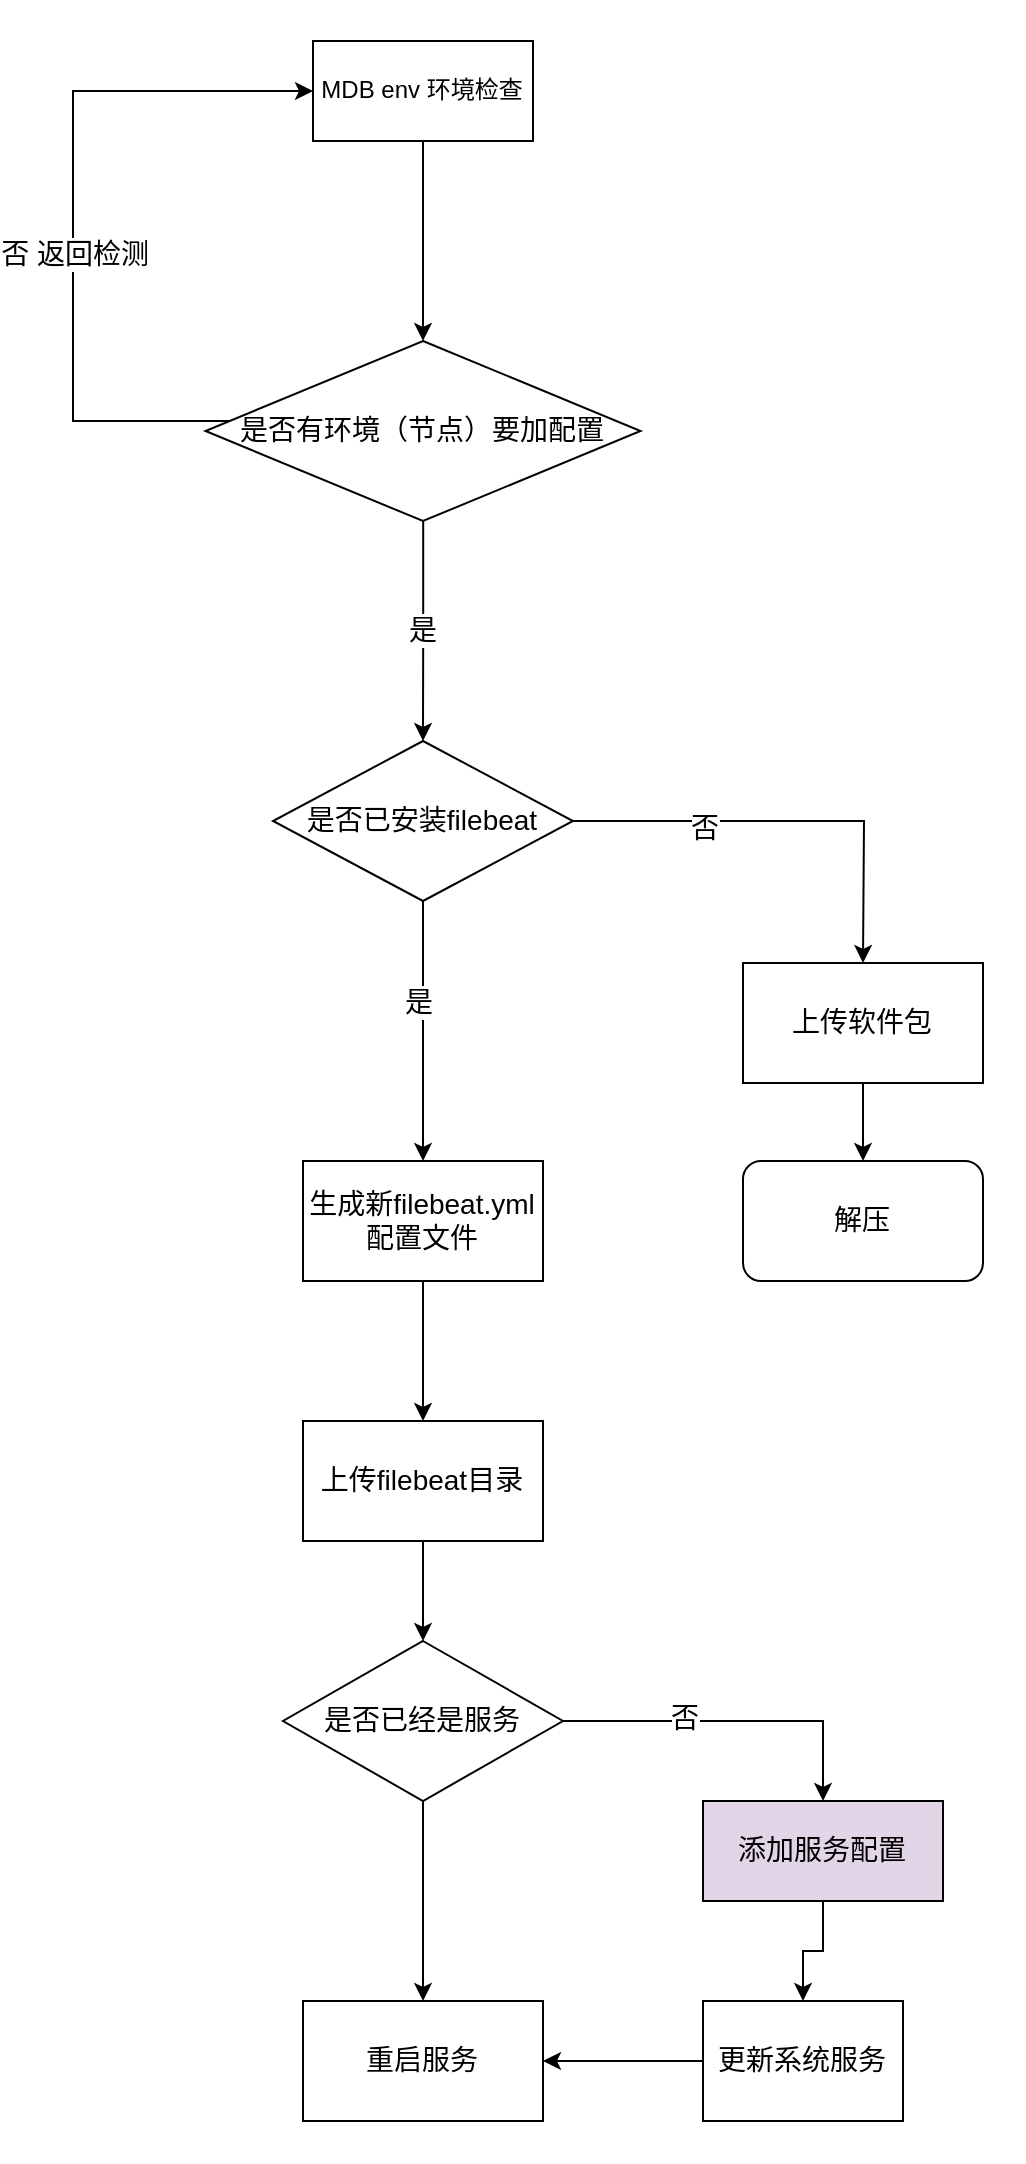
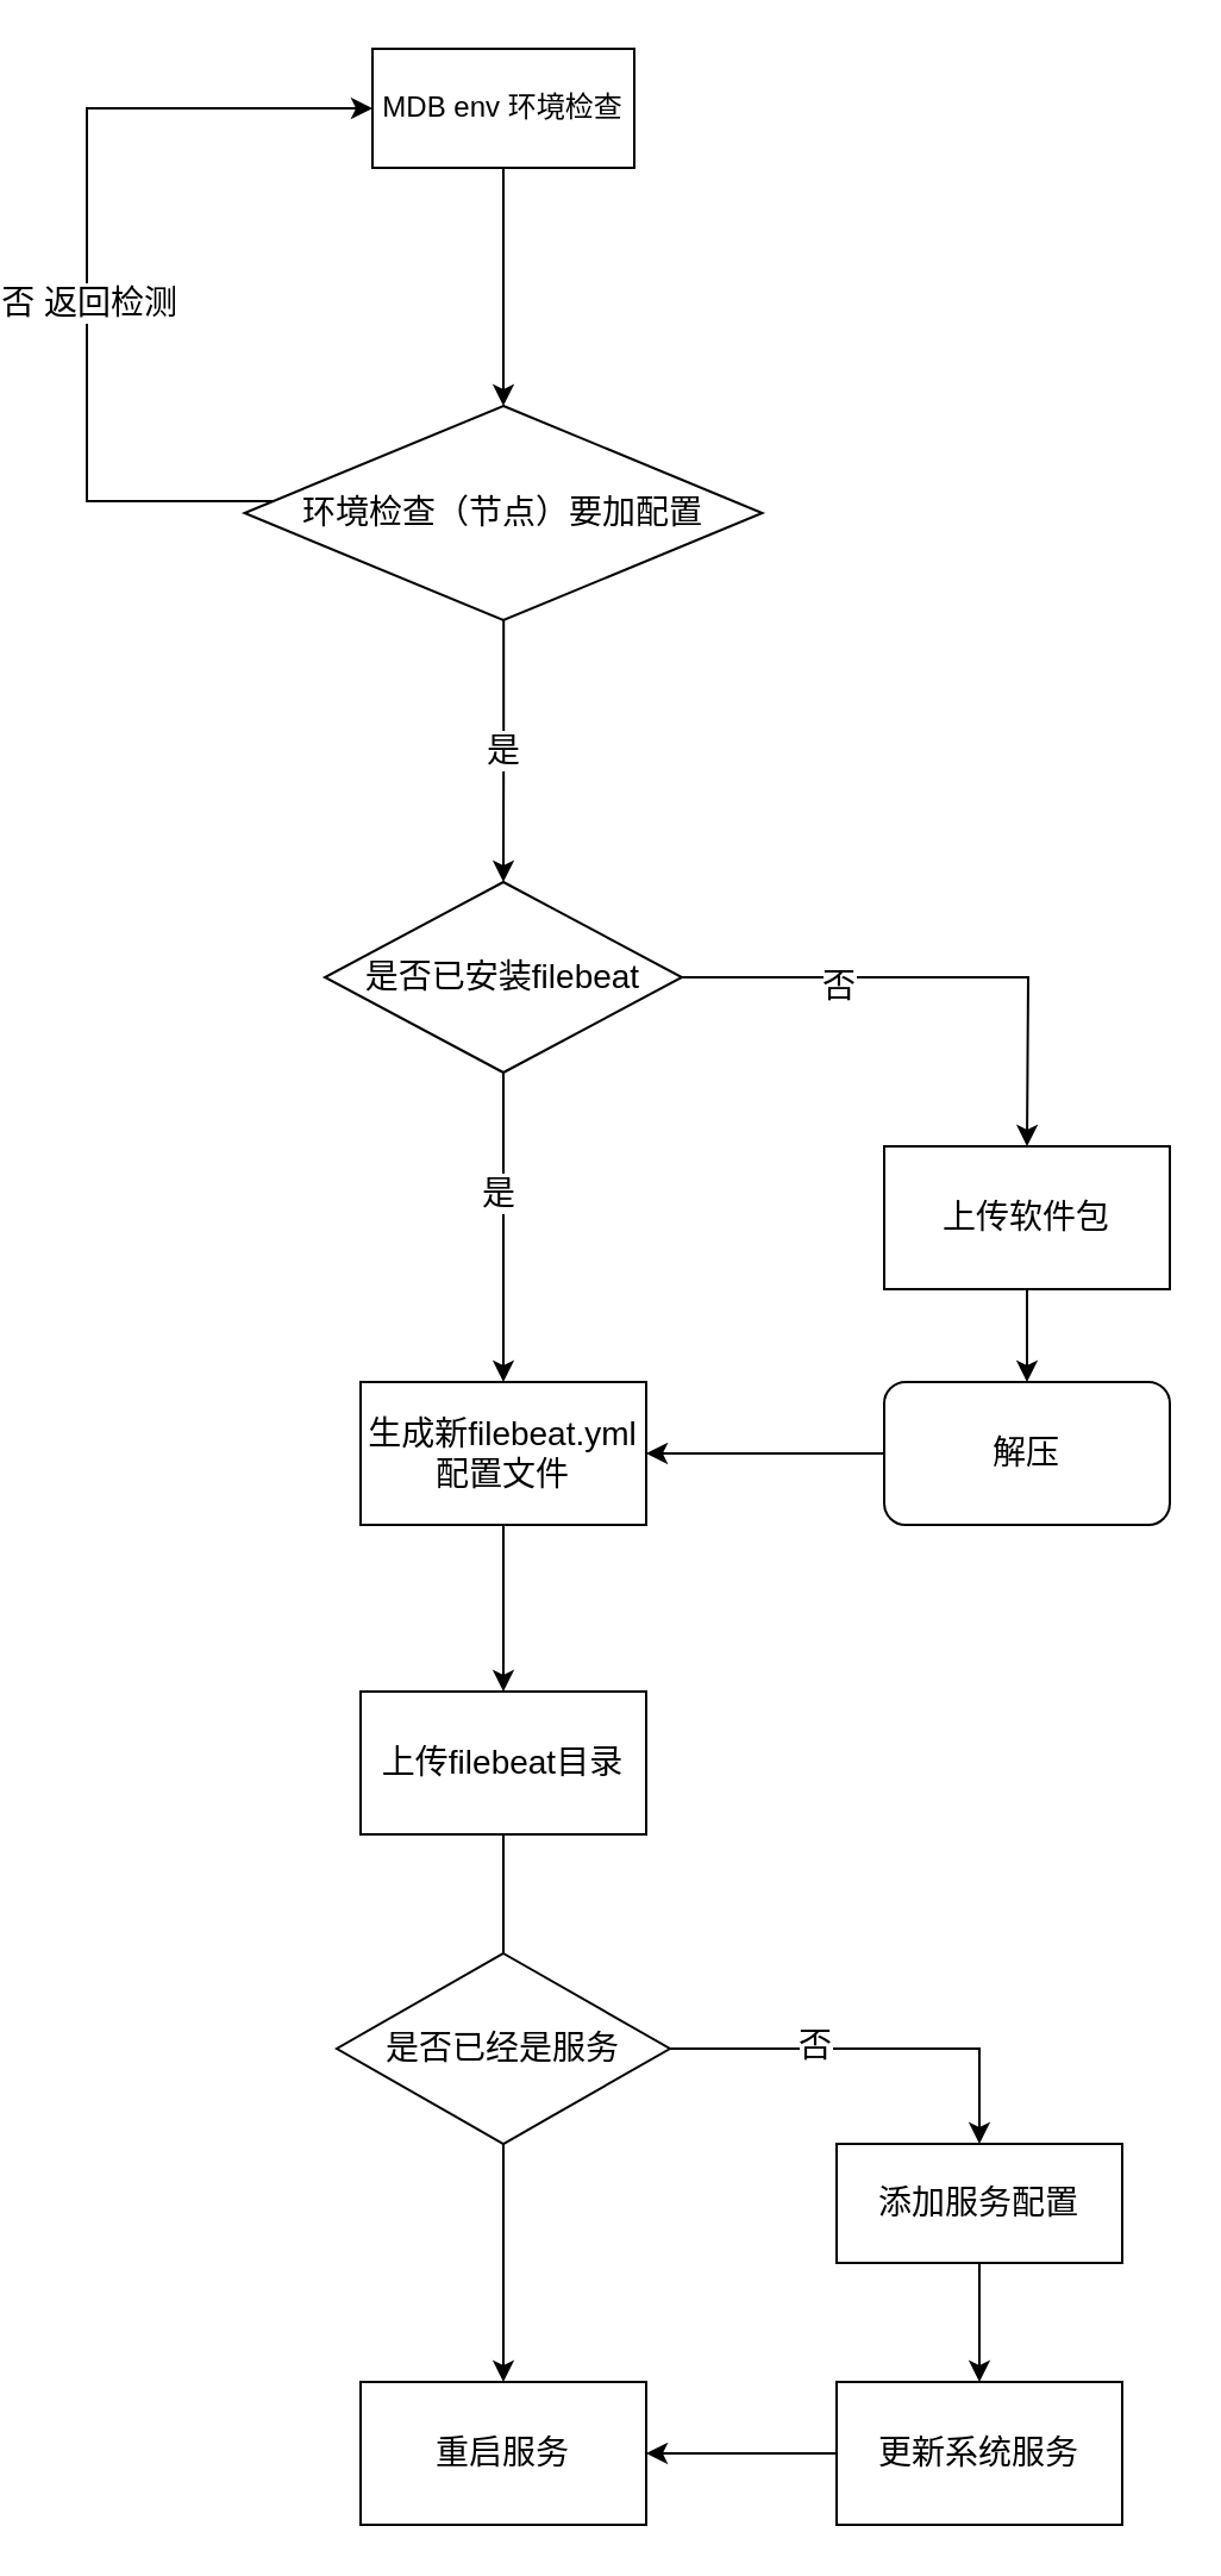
  <mxCell id="0" />
  <mxCell id="1" parent="0" />
  <mxCell id="2" style="edgeStyle=orthogonalEdgeStyle;rounded=0;orthogonalLoop=1;jettySize=auto;html=1;entryX=0.5;entryY=0;entryDx=0;entryDy=0;fontSize=14;" parent="1" source="3" target="29" edge="1"><mxGeometry relative="1" as="geometry" /></mxCell>
  <mxCell id="3" value="MDB env 环境检查" style="rounded=0;whiteSpace=wrap;html=1;" parent="1" vertex="1"><mxGeometry x="140" y="20" width="110" height="50" as="geometry" /></mxCell>
  <mxCell id="4" style="edgeStyle=orthogonalEdgeStyle;rounded=0;orthogonalLoop=1;jettySize=auto;html=1;fontSize=14;" parent="1" source="8" edge="1"><mxGeometry relative="1" as="geometry"><mxPoint x="415" y="481" as="targetPoint" /><mxPoint x="340" y="411" as="sourcePoint" /></mxGeometry></mxCell>
  <mxCell id="5" value="否" style="edgeLabel;html=1;align=center;verticalAlign=middle;resizable=0;points=[];fontSize=14;" parent="4" vertex="1" connectable="0"><mxGeometry x="-0.402" y="-3" relative="1" as="geometry"><mxPoint as="offset" /></mxGeometry></mxCell>
  <mxCell id="6" style="edgeStyle=orthogonalEdgeStyle;rounded=0;orthogonalLoop=1;jettySize=auto;html=1;fontSize=14;" parent="1" source="8" target="12" edge="1"><mxGeometry relative="1" as="geometry" /></mxCell>
  <mxCell id="7" value="是" style="edgeLabel;html=1;align=center;verticalAlign=middle;resizable=0;points=[];fontSize=14;" parent="6" vertex="1" connectable="0"><mxGeometry x="-0.229" y="-3" relative="1" as="geometry"><mxPoint as="offset" /></mxGeometry></mxCell>
  <mxCell id="8" value="是否已安装filebeat" style="rhombus;whiteSpace=wrap;html=1;fontSize=14;" parent="1" vertex="1"><mxGeometry x="120" y="370" width="150" height="80" as="geometry" /></mxCell>
  <mxCell id="9" style="edgeStyle=orthogonalEdgeStyle;rounded=0;orthogonalLoop=1;jettySize=auto;html=1;fontSize=14;" parent="1" source="10" target="16" edge="1"><mxGeometry relative="1" as="geometry" /></mxCell>
  <mxCell id="10" value="上传软件包" style="rounded=0;whiteSpace=wrap;html=1;fontSize=14;" parent="1" vertex="1"><mxGeometry x="355" y="481" width="120" height="60" as="geometry" /></mxCell>
  <mxCell id="11" style="edgeStyle=orthogonalEdgeStyle;rounded=0;orthogonalLoop=1;jettySize=auto;html=1;fontSize=14;" parent="1" source="12" target="14" edge="1"><mxGeometry relative="1" as="geometry" /></mxCell>
  <mxCell id="12" value="生成新filebeat.yml配置文件" style="rounded=0;whiteSpace=wrap;html=1;fontSize=14;" parent="1" vertex="1"><mxGeometry x="135" y="580" width="120" height="60" as="geometry" /></mxCell>
- <mxCell id="13" style="edgeStyle=orthogonalEdgeStyle;rounded=0;orthogonalLoop=1;jettySize=auto;html=1;fontSize=14;" parent="1" source="14" target="20" edge="1"><mxGeometry relative="1" as="geometry" /></mxCell>
+ <mxCell id="13" style="edgeStyle=orthogonalEdgeStyle;rounded=0;orthogonalLoop=1;jettySize=auto;html=1;fontSize=14;endArrow=none;" parent="1" source="14" target="20" edge="1"><mxGeometry relative="1" as="geometry" /></mxCell>
  <mxCell id="14" value="上传filebeat目录" style="rounded=0;whiteSpace=wrap;html=1;fontSize=14;" parent="1" vertex="1"><mxGeometry x="135" y="710" width="120" height="60" as="geometry" /></mxCell>
+ <mxCell id="15" style="edgeStyle=orthogonalEdgeStyle;rounded=0;orthogonalLoop=1;jettySize=auto;html=1;entryX=1;entryY=0.5;entryDx=0;entryDy=0;fontSize=14;" parent="1" source="16" target="12" edge="1"><mxGeometry relative="1" as="geometry" /></mxCell>
  <mxCell id="16" value="解压" style="whiteSpace=wrap;html=1;fontSize=14;rounded=1;" parent="1" vertex="1"><mxGeometry x="355" y="580" width="120" height="60" as="geometry" /></mxCell>
  <mxCell id="17" style="edgeStyle=orthogonalEdgeStyle;rounded=0;orthogonalLoop=1;jettySize=auto;html=1;exitX=1;exitY=0.5;exitDx=0;exitDy=0;entryX=0.5;entryY=0;entryDx=0;entryDy=0;fontSize=14;" parent="1" source="20" target="23" edge="1"><mxGeometry relative="1" as="geometry"><mxPoint x="320" y="860" as="sourcePoint" /></mxGeometry></mxCell>
  <mxCell id="18" value="否" style="edgeLabel;html=1;align=center;verticalAlign=middle;resizable=0;points=[];fontSize=14;" parent="17" vertex="1" connectable="0"><mxGeometry x="-0.299" y="2" relative="1" as="geometry"><mxPoint as="offset" /></mxGeometry></mxCell>
  <mxCell id="19" style="edgeStyle=orthogonalEdgeStyle;rounded=0;orthogonalLoop=1;jettySize=auto;html=1;fontSize=14;" parent="1" source="20" target="21" edge="1"><mxGeometry relative="1" as="geometry" /></mxCell>
  <mxCell id="20" value="&lt;span style=&quot;&quot;&gt;是否已经是服务&lt;/span&gt;" style="rhombus;whiteSpace=wrap;html=1;fontSize=14;" parent="1" vertex="1"><mxGeometry x="125" y="820" width="140" height="80" as="geometry" /></mxCell>
  <mxCell id="21" value="重启服务" style="rounded=0;whiteSpace=wrap;html=1;fontSize=14;" parent="1" vertex="1"><mxGeometry x="135" y="1000" width="120" height="60" as="geometry" /></mxCell>
  <mxCell id="22" style="edgeStyle=orthogonalEdgeStyle;rounded=0;orthogonalLoop=1;jettySize=auto;html=1;entryX=0.5;entryY=0;entryDx=0;entryDy=0;fontSize=14;" parent="1" source="23" target="25" edge="1"><mxGeometry relative="1" as="geometry" /></mxCell>
- <mxCell id="23" value="添加服务配置" style="rounded=0;whiteSpace=wrap;html=1;fontSize=14;fillColor=#e1d5e7;" parent="1" vertex="1"><mxGeometry x="335" y="900" width="120" height="50" as="geometry" /></mxCell>
+ <mxCell id="23" value="添加服务配置" style="rounded=0;whiteSpace=wrap;html=1;fontSize=14;" parent="1" vertex="1"><mxGeometry x="335" y="900" width="120" height="50" as="geometry" /></mxCell>
  <mxCell id="24" style="edgeStyle=orthogonalEdgeStyle;rounded=0;orthogonalLoop=1;jettySize=auto;html=1;fontSize=14;" parent="1" source="25" target="21" edge="1"><mxGeometry relative="1" as="geometry"><mxPoint x="310" y="1030" as="targetPoint" /></mxGeometry></mxCell>
- <mxCell id="25" value="更新系统服务" style="rounded=0;whiteSpace=wrap;html=1;fontSize=14;" parent="1" vertex="1"><mxGeometry x="335" y="1000" width="100" height="60" as="geometry" /></mxCell>
+ <mxCell id="25" value="更新系统服务" style="rounded=0;whiteSpace=wrap;html=1;fontSize=14;" parent="1" vertex="1"><mxGeometry x="335" y="1000" width="120" height="60" as="geometry" /></mxCell>
  <mxCell id="26" value="是" style="edgeStyle=orthogonalEdgeStyle;rounded=0;orthogonalLoop=1;jettySize=auto;html=1;fontSize=14;" parent="1" source="29" target="8" edge="1"><mxGeometry relative="1" as="geometry" /></mxCell>
  <mxCell id="27" style="edgeStyle=orthogonalEdgeStyle;rounded=0;orthogonalLoop=1;jettySize=auto;html=1;entryX=0;entryY=0.5;entryDx=0;entryDy=0;fontSize=14;" parent="1" source="29" target="3" edge="1"><mxGeometry relative="1" as="geometry"><Array as="points"><mxPoint x="20" y="210" /><mxPoint x="20" y="45" /></Array></mxGeometry></mxCell>
  <mxCell id="28" value="否 返回检测" style="edgeLabel;html=1;align=center;verticalAlign=middle;resizable=0;points=[];fontSize=14;" parent="27" vertex="1" connectable="0"><mxGeometry x="-0.106" relative="1" as="geometry"><mxPoint as="offset" /></mxGeometry></mxCell>
- <mxCell id="29" value="是否有环境（节点）要加配置" style="rhombus;whiteSpace=wrap;html=1;fontSize=14;" parent="1" vertex="1"><mxGeometry x="86.25" y="170" width="217.5" height="90" as="geometry" /></mxCell>
+ <mxCell id="29" value="环境检查（节点）要加配置" style="rhombus;whiteSpace=wrap;html=1;fontSize=14;" parent="1" vertex="1"><mxGeometry x="86.25" y="170" width="217.5" height="90" as="geometry" /></mxCell>
